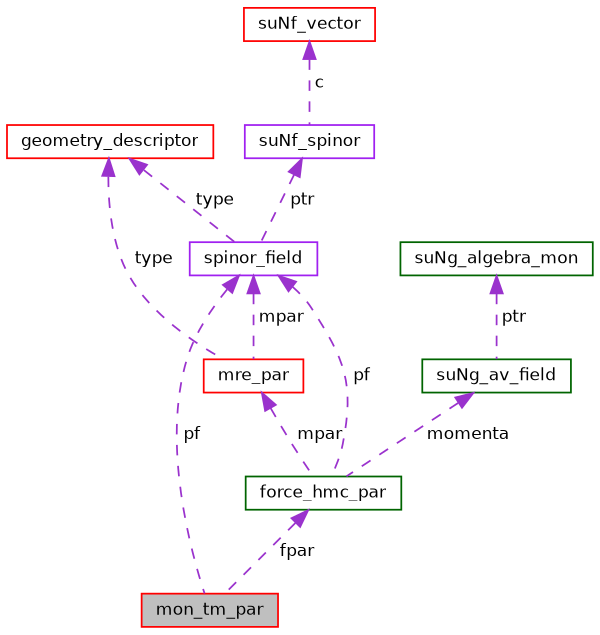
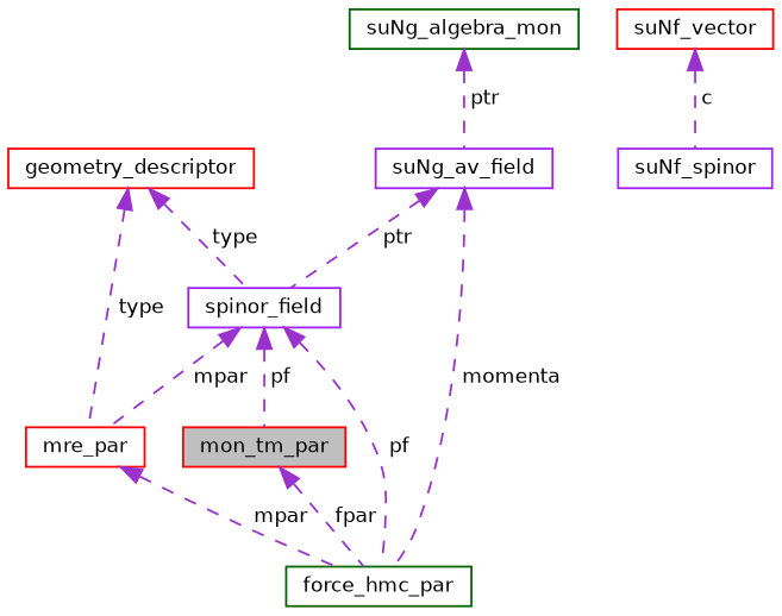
  digraph {
    node [color=red fillcolor=white fontname=Helvetica fontsize=10 shape=record style=filled]
    edge [color=darkorchid3 dir=back fontname=Helvetica fontsize=10 labelfontname=Helvetica labelfontsize=10 style=dashed]
    n1 [fillcolor=grey75 fontcolor=black height=0.2 label=mon_tm_par width=0.4]
    n2 [color=darkgreen height=0.2 label=force_hmc_par width=0.4]
    n3 [height=0.2 label=mre_par width=0.4]
    n4 [color=purple height=0.2 label=spinor_field width=0.4]
    n5 [height=0.2 label=geometry_descriptor width=0.4]
-   n6 [color=darkgreen height=0.2 label=suNg_av_field width=0.4]
+   n6 [color=purple height=0.2 label=suNg_av_field width=0.4]
    n7 [color=purple height=0.2 label=suNf_spinor width=0.4]
    n8 [height=0.2 label=suNf_vector width=0.4]
    n9 [color=darkgreen height=0.2 label=suNg_algebra_mon width=0.4]
-   n2 -> n1 [label=" fpar"]
+   n1 -> n2 [label=" fpar"]
    n3 -> n2 [label=" mpar"]
    n4 -> n1 [label=" pf"]
    n4 -> n2 [label=" pf"]
    n4 -> n3 [label=" mpar"]
    n5 -> n3 [label=" type"]
    n5 -> n4 [label=" type"]
    n6 -> n2 [label=" momenta"]
-   n7 -> n4 [label=" ptr"]
+   n6 -> n4 [label=" ptr"]
    n8 -> n7 [label=" c"]
    n9 -> n6 [label=" ptr"]
  }
